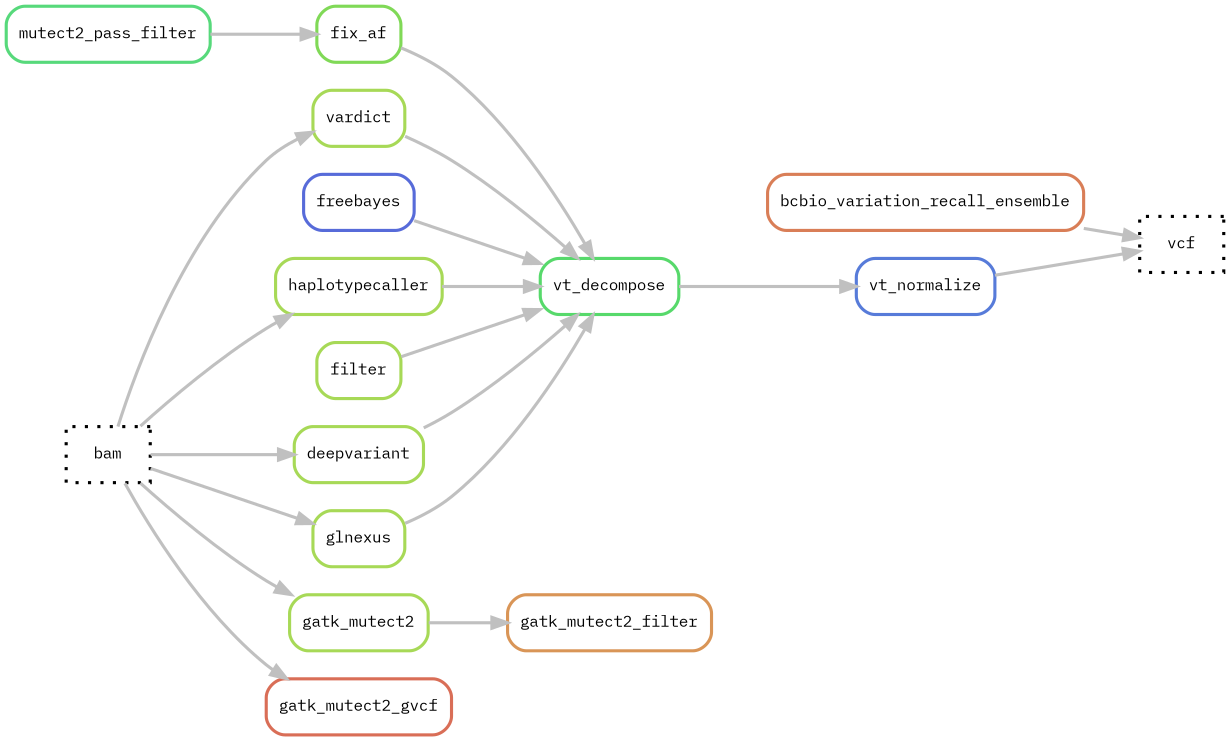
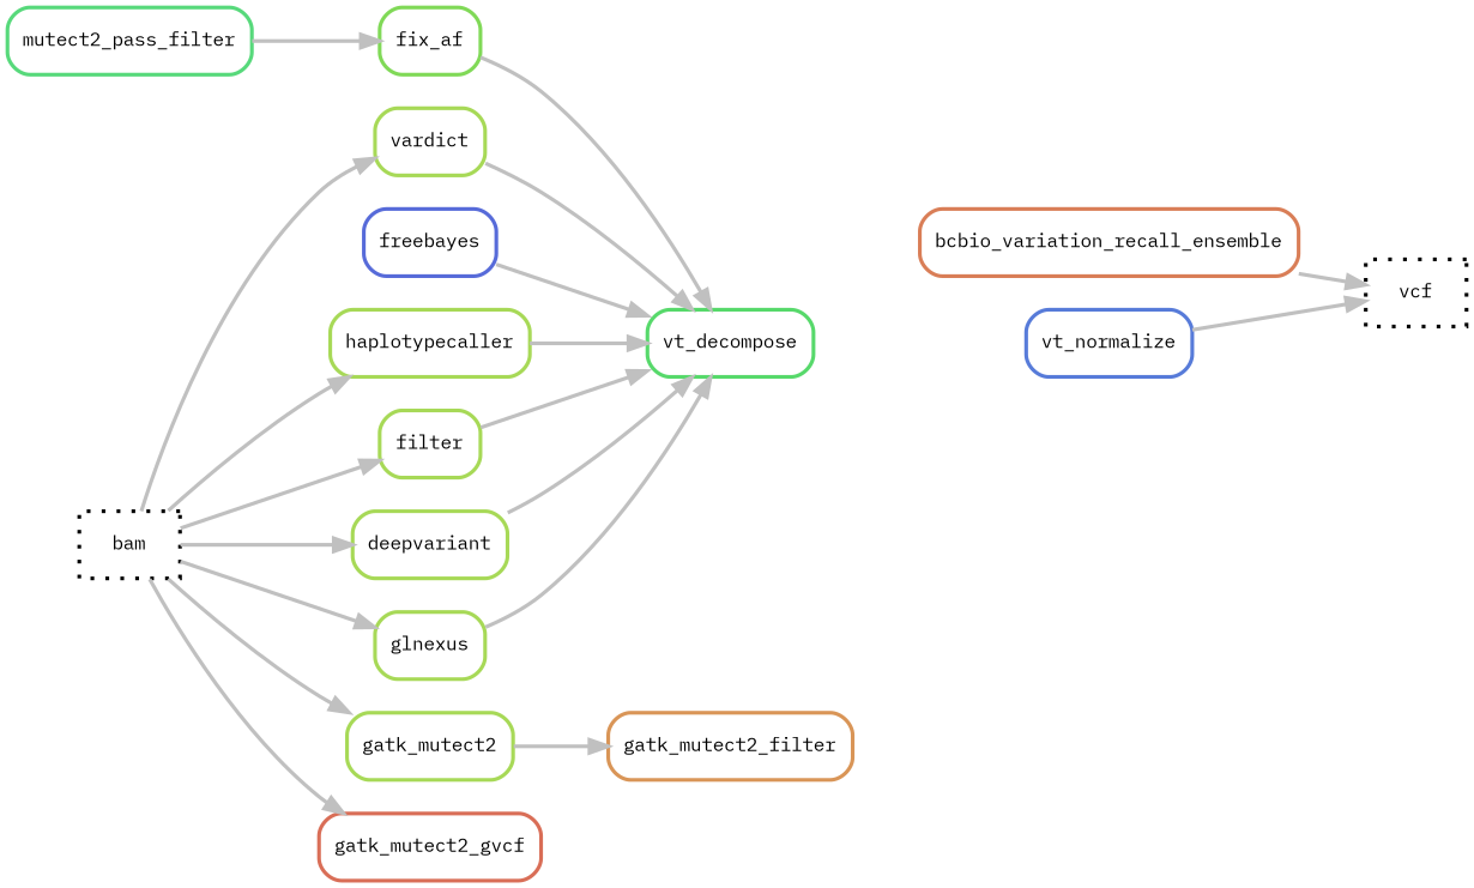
  digraph {
    bgcolor=white
    fontname="IBM Plex Mono"
    rankdir=LR
    node [color="0.23 0.6 0.85" fontname="IBM Plex Mono" fontsize=10 penwidth=2 shape=box style=rounded]
    edge [color=grey fontname="IBM Plex Mono" penwidth=2]
    n1 [color="0.0 0.0 0.0" label=vcf style=dotted]
    n2 [color="0.05 0.6 0.85" label=bcbio_variation_recall_ensemble]
    n3 [color="0.62 0.6 0.85" label=vt_normalize]
    n4 [color="0.36 0.6 0.85" label=vt_decompose]
    n5 [color="0.28 0.6 0.85" label=fix_af]
    n6 [label=vardict]
    n7 [color="0.38 0.6 0.85" label=mutect2_pass_filter]
    n8 [color="0.08 0.6 0.85" label=gatk_mutect2_filter]
    n9 [label=gatk_mutect2]
    n10 [color="0.64 0.6 0.85" label=freebayes]
    n11 [color="0.03 0.6 0.85" label=gatk_mutect2_gvcf]
    n12 [label=haplotypecaller]
    n13 [label=filter]
    n14 [label=deepvariant]
    n15 [label=glnexus]
    n16 [color="0.0 0.0 0.0" label=bam style=dotted]
    n2 -> n1
    n3 -> n1
-   n4 -> n3
    n5 -> n4
    n6 -> n4
    n7 -> n5
    n9 -> n8
    n10 -> n4
    n12 -> n4
    n13 -> n4
    n14 -> n4
    n15 -> n4
    n16 -> n6
    n16 -> n9
    n16 -> n11
    n16 -> n12
+   n16 -> n13
    n16 -> n14
    n16 -> n15
  }
